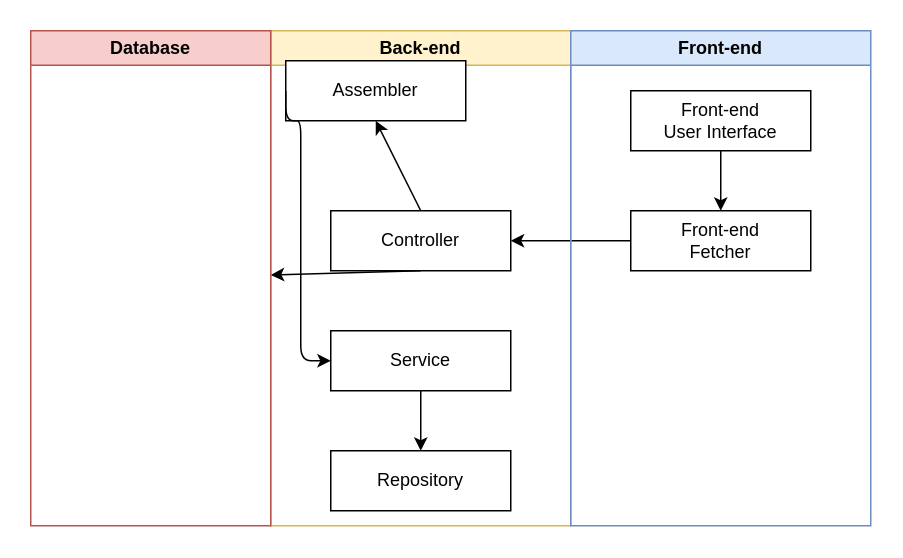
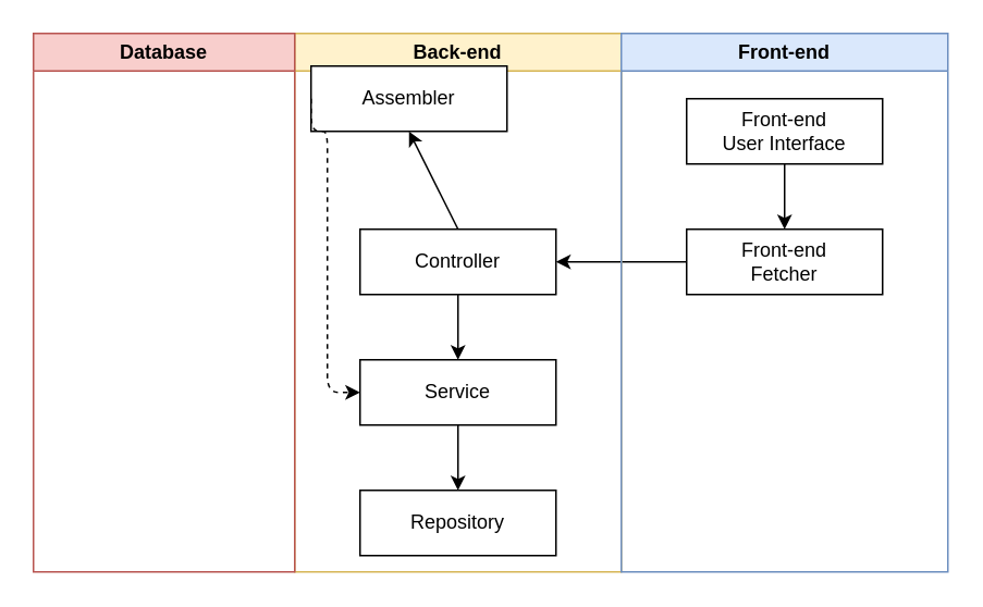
  <mxCell id="0" />
  <mxCell id="1" parent="0" />
  <mxCell id="2" style="edgeStyle=none;html=1;exitX=0;exitY=0.5;exitDx=0;exitDy=0;entryX=1;entryY=0.5;entryDx=0;entryDy=0;" parent="1" source="13" target="5" edge="1"><mxGeometry relative="1" as="geometry" /></mxCell>
  <mxCell id="3" value="Back-end" style="swimlane;whiteSpace=wrap;html=1;fillColor=#fff2cc;strokeColor=#d6b656;" parent="1" vertex="1"><mxGeometry x="180" y="20" width="200" height="330" as="geometry" /></mxCell>
  <mxCell id="4" value="Assembler" style="rounded=0;whiteSpace=wrap;html=1;" parent="3" vertex="1"><mxGeometry x="10" y="20" width="120" height="40" as="geometry" /></mxCell>
  <mxCell id="5" value="Controller" style="rounded=0;whiteSpace=wrap;html=1;" parent="3" vertex="1"><mxGeometry x="40" y="120" width="120" height="40" as="geometry" /></mxCell>
  <mxCell id="6" value="Service" style="rounded=0;whiteSpace=wrap;html=1;" parent="3" vertex="1"><mxGeometry x="40" y="200" width="120" height="40" as="geometry" /></mxCell>
  <mxCell id="7" value="Repository" style="rounded=0;whiteSpace=wrap;html=1;" parent="3" vertex="1"><mxGeometry x="40" y="280" width="120" height="40" as="geometry" /></mxCell>
  <mxCell id="8" style="edgeStyle=none;html=1;exitX=0.5;exitY=0;exitDx=0;exitDy=0;entryX=0.5;entryY=1;entryDx=0;entryDy=0;" parent="3" source="5" target="4" edge="1"><mxGeometry relative="1" as="geometry" /></mxCell>
- <mxCell id="9" style="edgeStyle=none;html=1;exitX=0.5;exitY=1;exitDx=0;exitDy=0;" parent="3" source="5" target="16" edge="1"><mxGeometry relative="1" as="geometry" /></mxCell>
- <mxCell id="10" style="edgeStyle=orthogonalEdgeStyle;html=1;exitX=0;exitY=0.5;exitDx=0;exitDy=0;entryX=0;entryY=0.5;entryDx=0;entryDy=0;" parent="3" source="4" target="6" edge="1"><mxGeometry relative="1" as="geometry"><Array as="points"><mxPoint x="20" y="60" /><mxPoint x="20" y="220" /></Array></mxGeometry></mxCell>
+ <mxCell id="9" style="edgeStyle=none;html=1;exitX=0.5;exitY=1;exitDx=0;exitDy=0;entryX=0.5;entryY=0;entryDx=0;entryDy=0;" parent="3" source="5" target="6" edge="1"><mxGeometry relative="1" as="geometry" /></mxCell>
+ <mxCell id="10" style="edgeStyle=orthogonalEdgeStyle;html=1;exitX=0;exitY=0.5;exitDx=0;exitDy=0;entryX=0;entryY=0.5;entryDx=0;entryDy=0;dashed=1;" parent="3" source="4" target="6" edge="1"><mxGeometry relative="1" as="geometry"><Array as="points"><mxPoint x="20" y="60" /><mxPoint x="20" y="220" /></Array></mxGeometry></mxCell>
  <mxCell id="11" style="edgeStyle=none;html=1;exitX=0.5;exitY=1;exitDx=0;exitDy=0;entryX=0.5;entryY=0;entryDx=0;entryDy=0;" parent="3" source="6" target="7" edge="1"><mxGeometry relative="1" as="geometry" /></mxCell>
  <mxCell id="12" value="Front-end" style="swimlane;whiteSpace=wrap;html=1;fillColor=#dae8fc;strokeColor=#6c8ebf;" parent="1" vertex="1"><mxGeometry x="380" y="20" width="200" height="330" as="geometry" /></mxCell>
  <mxCell id="13" value="Front-end&lt;br&gt;Fetcher" style="rounded=0;whiteSpace=wrap;html=1;" parent="12" vertex="1"><mxGeometry x="40" y="120" width="120" height="40" as="geometry" /></mxCell>
  <mxCell id="14" value="Front-end&lt;br&gt;User Interface" style="rounded=0;whiteSpace=wrap;html=1;" parent="12" vertex="1"><mxGeometry x="40" y="40" width="120" height="40" as="geometry" /></mxCell>
  <mxCell id="15" style="edgeStyle=none;html=1;exitX=0.5;exitY=1;exitDx=0;exitDy=0;entryX=0.5;entryY=0;entryDx=0;entryDy=0;" parent="12" source="14" target="13" edge="1"><mxGeometry relative="1" as="geometry" /></mxCell>
  <mxCell id="16" value="Database" style="swimlane;whiteSpace=wrap;html=1;fillColor=#f8cecc;strokeColor=#b85450;" parent="1" vertex="1"><mxGeometry x="20" y="20" width="160" height="330" as="geometry" /></mxCell>
